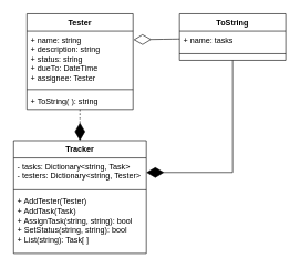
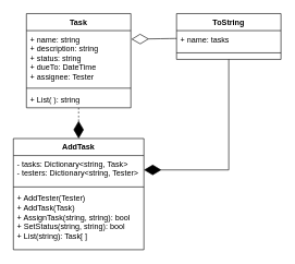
  <mxCell id="0" />
  <mxCell id="1" parent="0" />
  <mxCell id="2" style="edgeStyle=none;curved=1;rounded=0;orthogonalLoop=1;jettySize=auto;html=1;exitX=0.5;exitY=1;exitDx=0;exitDy=0;entryX=0.5;entryY=0;entryDx=0;entryDy=0;fontSize=12;startSize=8;endSize=24;endArrow=diamondThin;endFill=1;dashed=1;" edge="1" parent="1" source="3" target="11"><mxGeometry relative="1" as="geometry" /></mxCell>
- <mxCell id="3" value="Tester" style="swimlane;fontStyle=1;align=center;verticalAlign=top;childLayout=stackLayout;horizontal=1;startSize=26;horizontalStack=0;resizeParent=1;resizeParentMax=0;resizeLast=0;collapsible=1;marginBottom=0;whiteSpace=wrap;html=1;" parent="1" vertex="1"><mxGeometry x="40" y="20" width="160" height="144" as="geometry" /></mxCell>
+ <mxCell id="3" value="Task" style="swimlane;fontStyle=1;align=center;verticalAlign=top;childLayout=stackLayout;horizontal=1;startSize=26;horizontalStack=0;resizeParent=1;resizeParentMax=0;resizeLast=0;collapsible=1;marginBottom=0;whiteSpace=wrap;html=1;" parent="1" vertex="1"><mxGeometry x="40" y="20" width="160" height="144" as="geometry" /></mxCell>
  <mxCell id="4" value="+ name: string&lt;div&gt;+ description: string&lt;/div&gt;&lt;div&gt;+ status: string&lt;/div&gt;&lt;div&gt;+ dueTo: DateTime&lt;/div&gt;&lt;div&gt;+ assignee: Tester&lt;/div&gt;" style="text;strokeColor=none;fillColor=none;align=left;verticalAlign=top;spacingLeft=4;spacingRight=4;overflow=hidden;rotatable=0;points=[[0,0.5],[1,0.5]];portConstraint=eastwest;whiteSpace=wrap;html=1;" parent="3" vertex="1"><mxGeometry y="26" width="160" height="84" as="geometry" /></mxCell>
  <mxCell id="5" value="" style="line;strokeWidth=1;fillColor=none;align=left;verticalAlign=middle;spacingTop=-1;spacingLeft=3;spacingRight=3;rotatable=0;labelPosition=right;points=[];portConstraint=eastwest;strokeColor=inherit;" parent="3" vertex="1"><mxGeometry y="110" width="160" height="8" as="geometry" /></mxCell>
- <mxCell id="6" value="+ ToString( ): string" style="text;strokeColor=none;fillColor=none;align=left;verticalAlign=top;spacingLeft=4;spacingRight=4;overflow=hidden;rotatable=0;points=[[0,0.5],[1,0.5]];portConstraint=eastwest;whiteSpace=wrap;html=1;" parent="3" vertex="1"><mxGeometry y="118" width="160" height="26" as="geometry" /></mxCell>
+ <mxCell id="6" value="+ List( ): string" style="text;strokeColor=none;fillColor=none;align=left;verticalAlign=top;spacingLeft=4;spacingRight=4;overflow=hidden;rotatable=0;points=[[0,0.5],[1,0.5]];portConstraint=eastwest;whiteSpace=wrap;html=1;" parent="3" vertex="1"><mxGeometry y="118" width="160" height="26" as="geometry" /></mxCell>
  <mxCell id="7" style="edgeStyle=orthogonalEdgeStyle;rounded=0;orthogonalLoop=1;jettySize=auto;html=1;exitX=0.5;exitY=1;exitDx=0;exitDy=0;entryX=1;entryY=0.5;entryDx=0;entryDy=0;fontSize=12;startSize=8;endSize=24;endArrow=diamondThin;endFill=1;" edge="1" parent="1" source="8" target="12"><mxGeometry relative="1" as="geometry" /></mxCell>
  <mxCell id="8" value="ToString" style="swimlane;fontStyle=1;align=center;verticalAlign=top;childLayout=stackLayout;horizontal=1;startSize=26;horizontalStack=0;resizeParent=1;resizeParentMax=0;resizeLast=0;collapsible=1;marginBottom=0;whiteSpace=wrap;html=1;" vertex="1" parent="1"><mxGeometry x="270" y="20" width="160" height="70" as="geometry" /></mxCell>
  <mxCell id="9" value="+ name: tasks&lt;div&gt;&lt;br&gt;&lt;/div&gt;" style="text;strokeColor=none;fillColor=none;align=left;verticalAlign=top;spacingLeft=4;spacingRight=4;overflow=hidden;rotatable=0;points=[[0,0.5],[1,0.5]];portConstraint=eastwest;whiteSpace=wrap;html=1;" vertex="1" parent="8"><mxGeometry y="26" width="160" height="24" as="geometry" /></mxCell>
  <mxCell id="10" value="&#10;&#10;" style="line;strokeWidth=1;fillColor=none;align=left;verticalAlign=middle;spacingTop=-1;spacingLeft=3;spacingRight=3;rotatable=0;labelPosition=right;points=[];portConstraint=eastwest;strokeColor=inherit;" vertex="1" parent="8"><mxGeometry y="50" width="160" height="20" as="geometry" /></mxCell>
- <mxCell id="11" value="Tracker" style="swimlane;fontStyle=1;align=center;verticalAlign=top;childLayout=stackLayout;horizontal=1;startSize=26;horizontalStack=0;resizeParent=1;resizeParentMax=0;resizeLast=0;collapsible=1;marginBottom=0;whiteSpace=wrap;html=1;" vertex="1" parent="1"><mxGeometry x="20" y="211" width="200" height="170" as="geometry" /></mxCell>
+ <mxCell id="11" value="AddTask" style="swimlane;fontStyle=1;align=center;verticalAlign=top;childLayout=stackLayout;horizontal=1;startSize=26;horizontalStack=0;resizeParent=1;resizeParentMax=0;resizeLast=0;collapsible=1;marginBottom=0;whiteSpace=wrap;html=1;" vertex="1" parent="1"><mxGeometry x="20" y="211" width="200" height="170" as="geometry" /></mxCell>
  <mxCell id="12" value="- tasks: Dictionary&amp;lt;string, Task&amp;gt;&lt;div&gt;- testers: Dictionary&amp;lt;string, Tester&amp;gt;&lt;br&gt;&lt;/div&gt;" style="text;strokeColor=none;fillColor=none;align=left;verticalAlign=top;spacingLeft=4;spacingRight=4;overflow=hidden;rotatable=0;points=[[0,0.5],[1,0.5]];portConstraint=eastwest;whiteSpace=wrap;html=1;" vertex="1" parent="11"><mxGeometry y="26" width="200" height="44" as="geometry" /></mxCell>
  <mxCell id="13" value="" style="line;strokeWidth=1;fillColor=none;align=left;verticalAlign=middle;spacingTop=-1;spacingLeft=3;spacingRight=3;rotatable=0;labelPosition=right;points=[];portConstraint=eastwest;strokeColor=inherit;" vertex="1" parent="11"><mxGeometry y="70" width="200" height="8" as="geometry" /></mxCell>
  <mxCell id="14" value="+ AddTester(Tester)&lt;div&gt;+ AddTask(Task)&lt;/div&gt;&lt;div&gt;+ AssignTask(string, string): bool&lt;/div&gt;&lt;div&gt;+ SetStatus(string, string): bool&lt;/div&gt;&lt;div&gt;+ List(string): Task[ ]&lt;/div&gt;" style="text;strokeColor=none;fillColor=none;align=left;verticalAlign=top;spacingLeft=4;spacingRight=4;overflow=hidden;rotatable=0;points=[[0,0.5],[1,0.5]];portConstraint=eastwest;whiteSpace=wrap;html=1;" vertex="1" parent="11"><mxGeometry y="78" width="200" height="92" as="geometry" /></mxCell>
  <mxCell id="15" value="" style="endArrow=diamondThin;endFill=0;endSize=24;html=1;rounded=0;fontSize=12;curved=1;entryX=1.005;entryY=0.156;entryDx=0;entryDy=0;exitX=0;exitY=0.5;exitDx=0;exitDy=0;entryPerimeter=0;" edge="1" parent="1" source="9" target="4"><mxGeometry width="160" relative="1" as="geometry"><mxPoint x="129" y="174" as="sourcePoint" /><mxPoint x="130" y="221" as="targetPoint" /></mxGeometry></mxCell>
